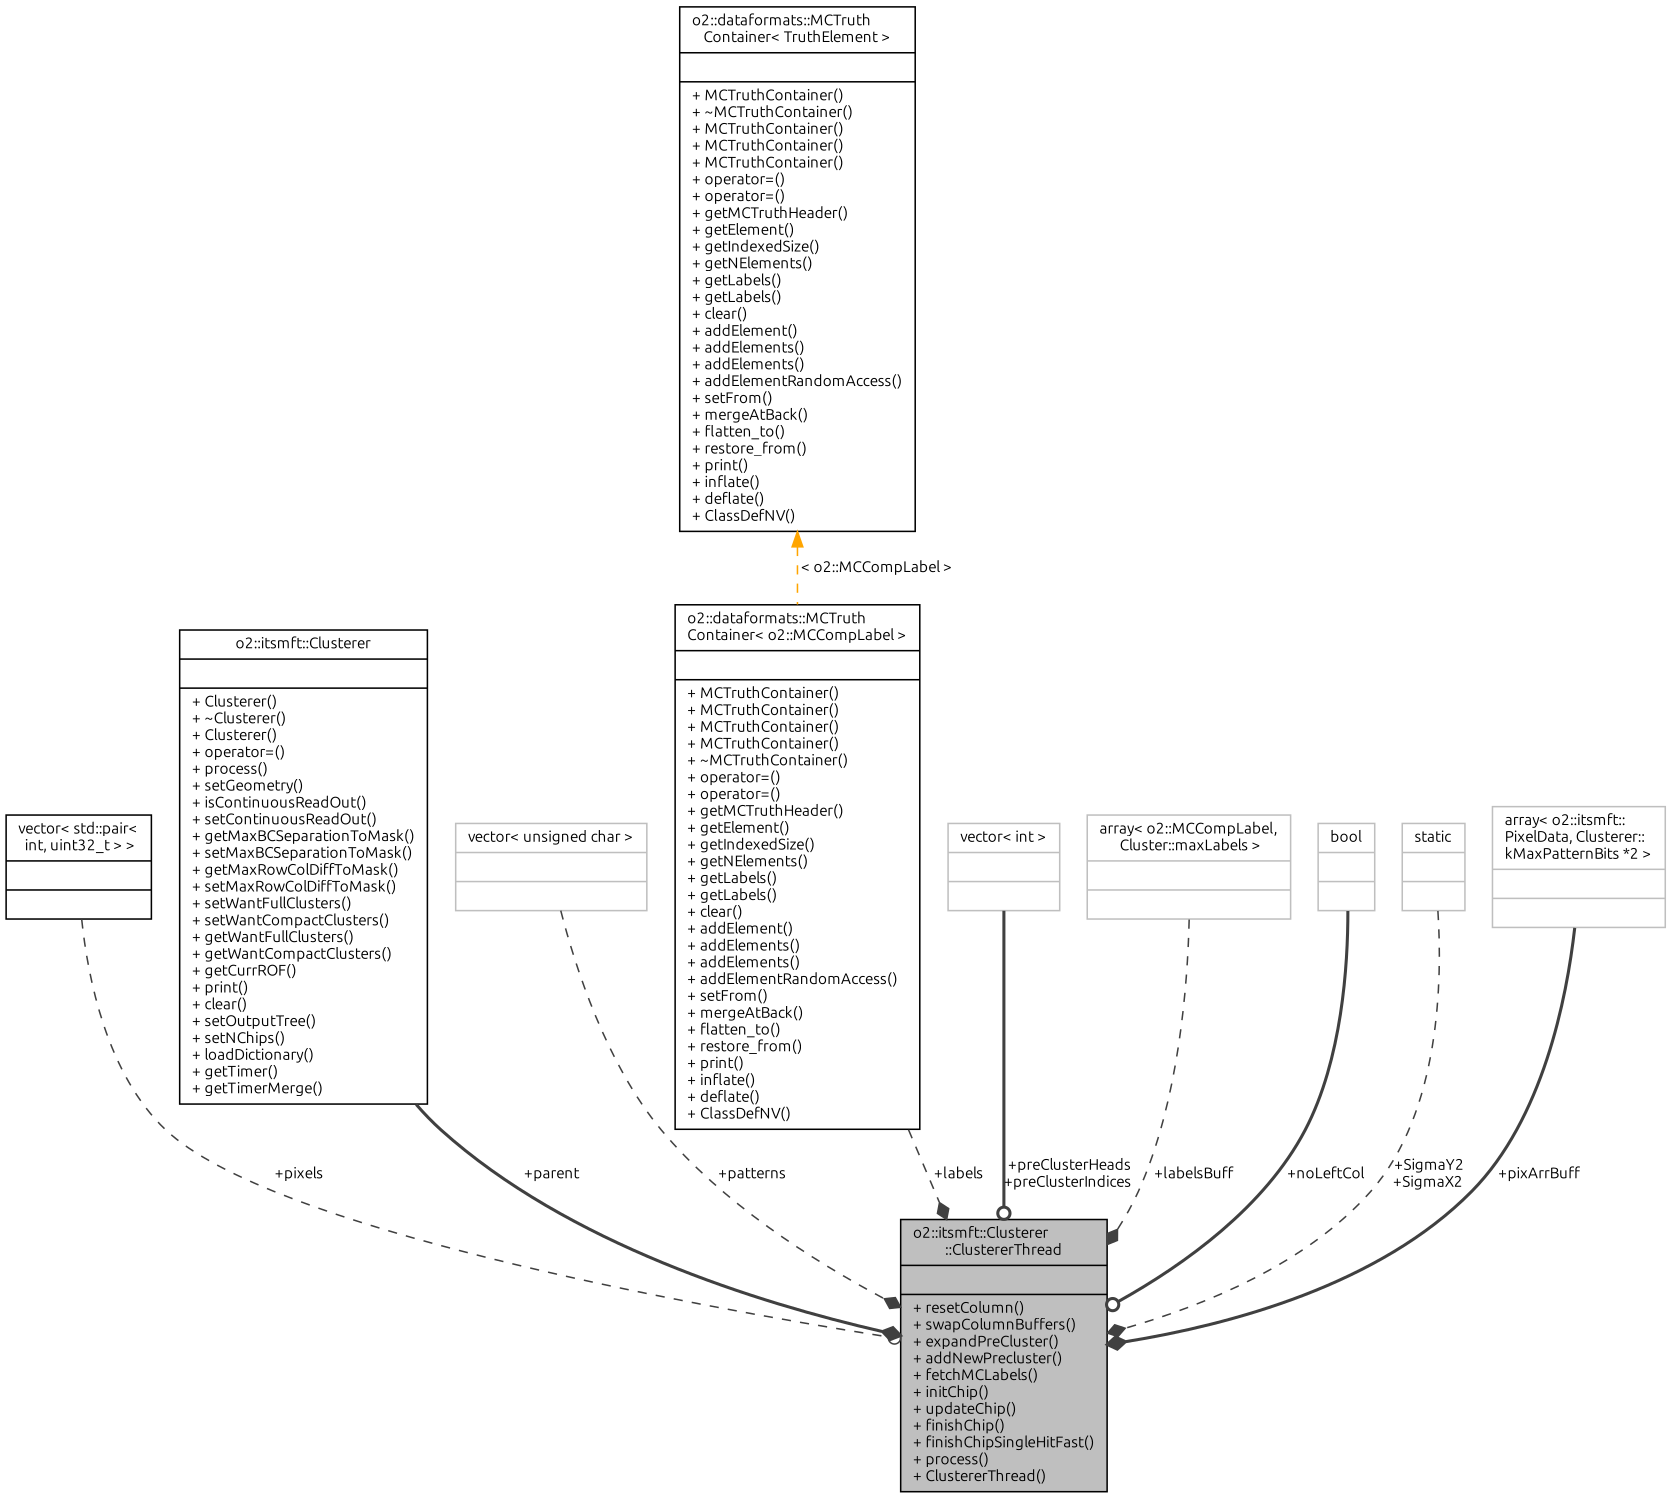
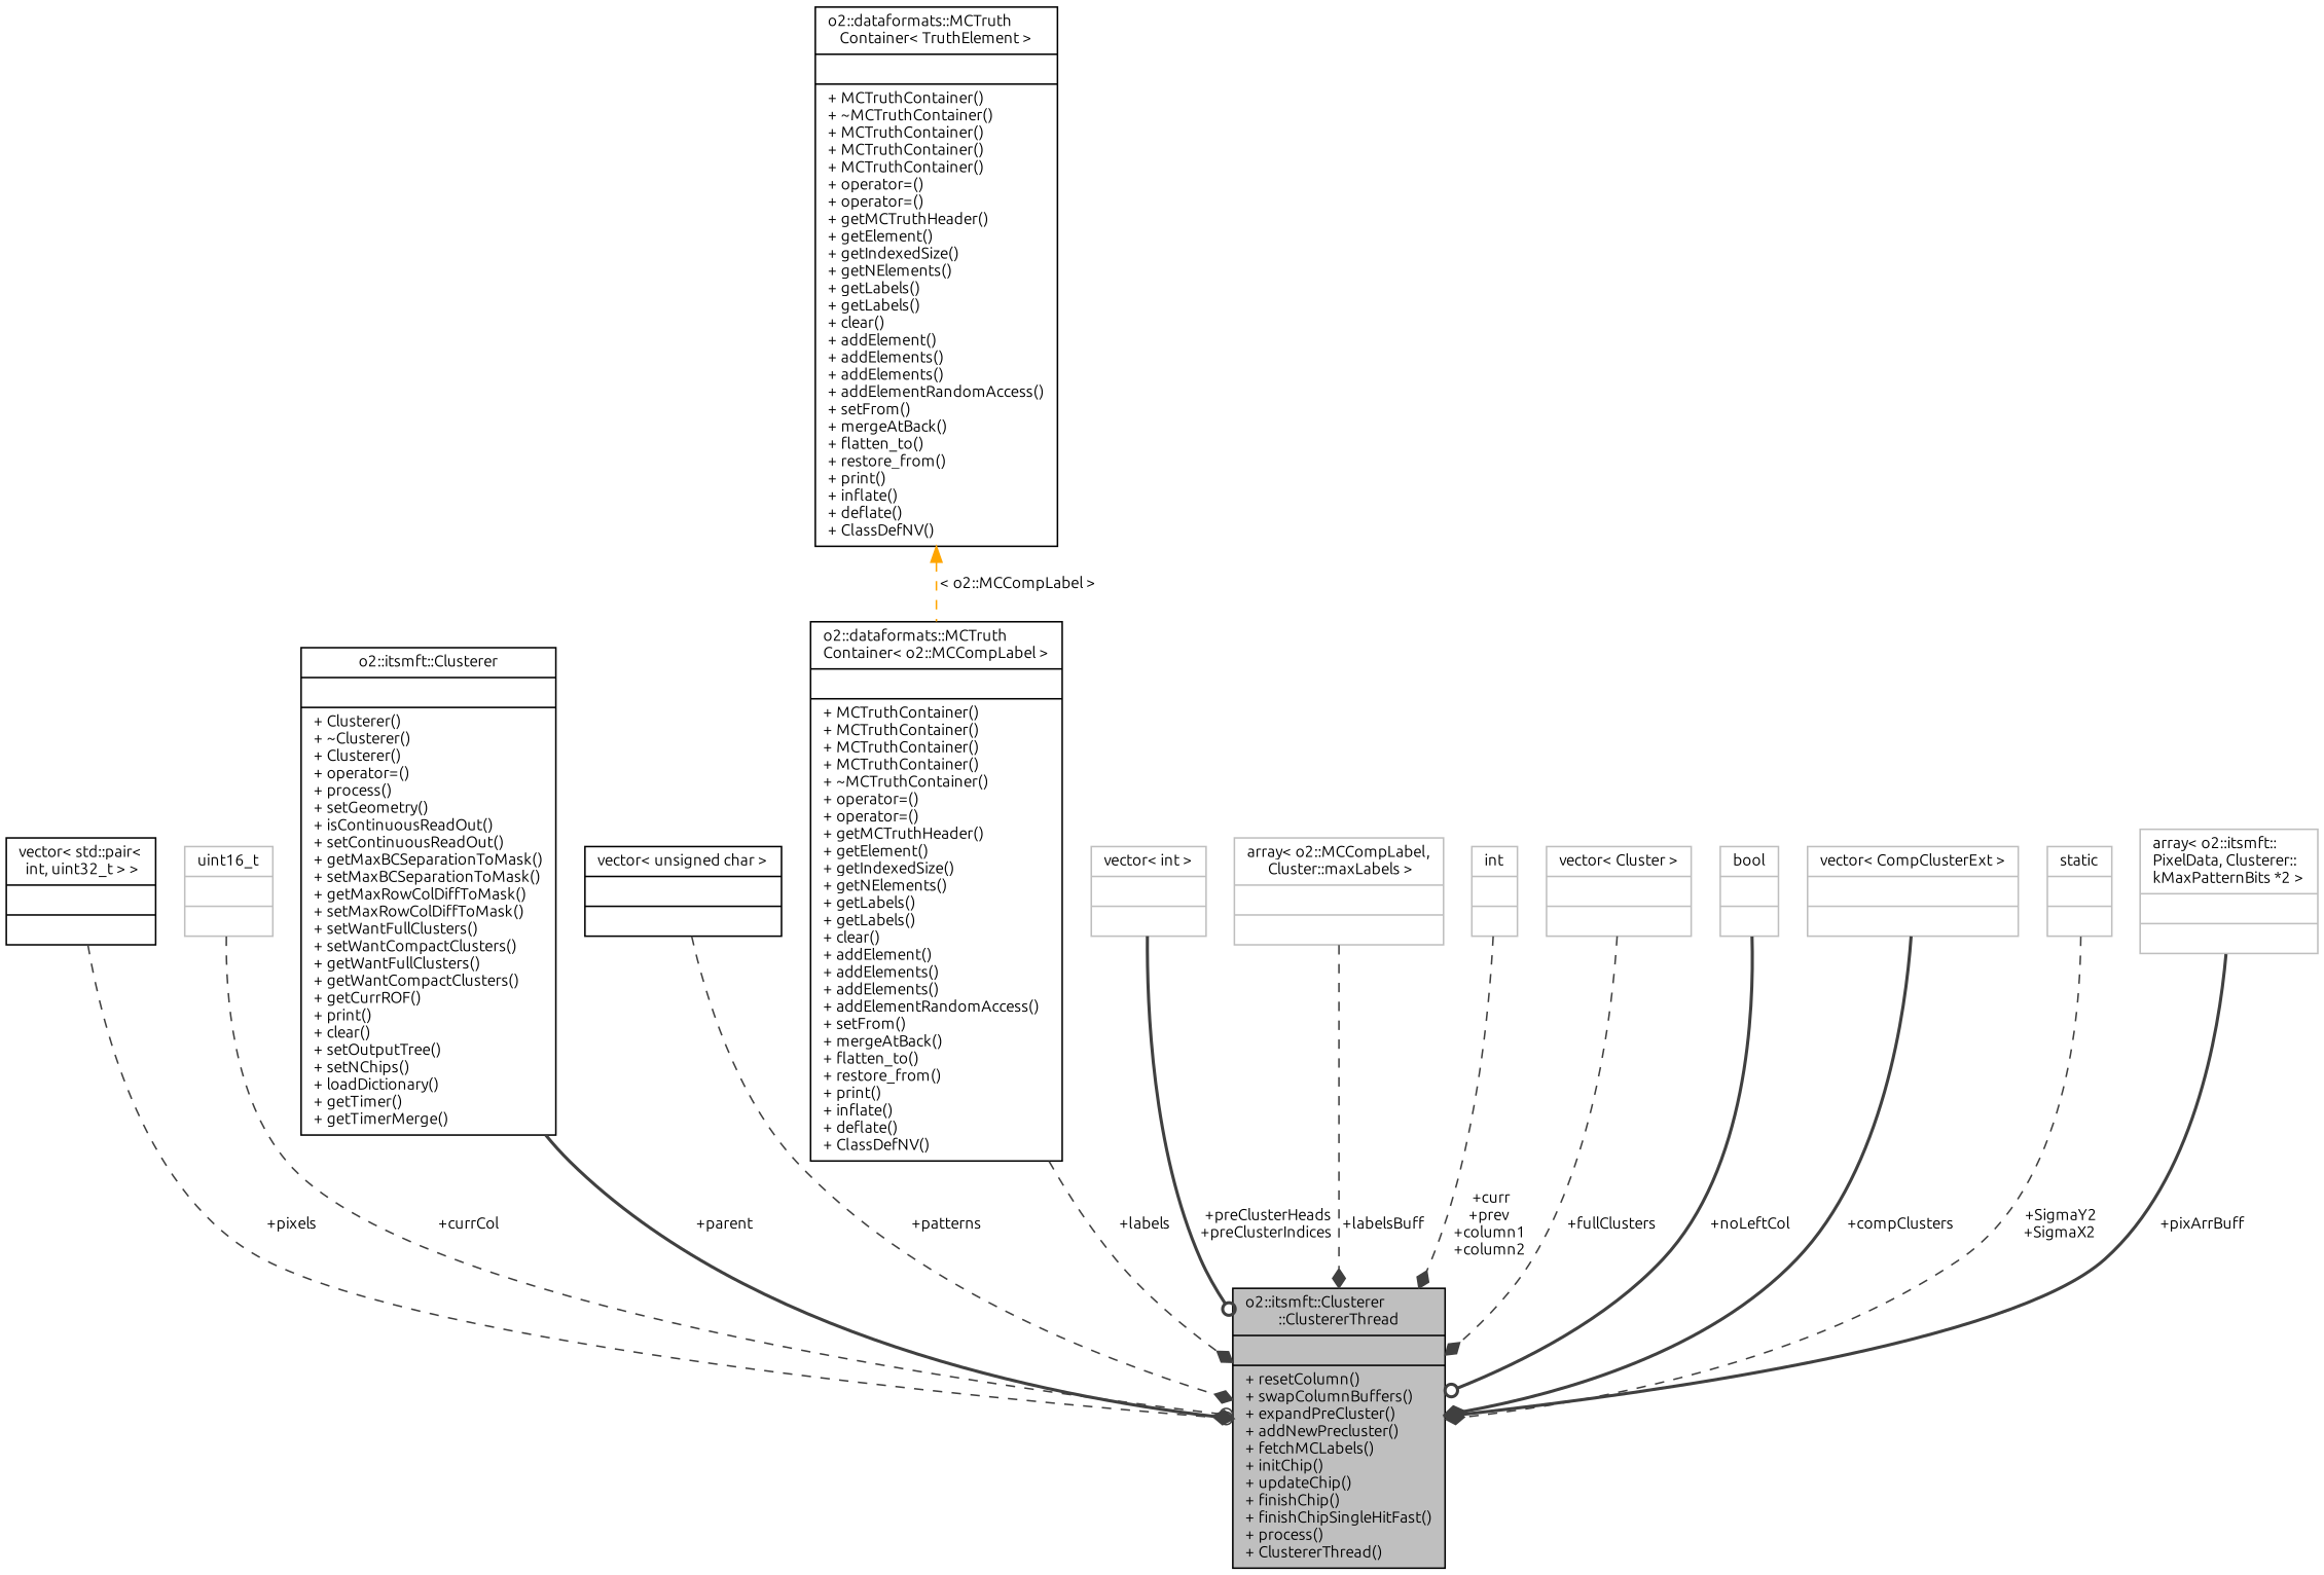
  digraph {
    fontname=Ubuntu
    node [color=grey75 fontname=Ubuntu fontsize=10 shape=record]
    edge [arrowhead=diamond color=grey25 fontname=Ubuntu fontsize=10 labelfontname=Helvetica labelfontsize=10 style=dashed]
    n1 [color=black fillcolor=grey75 fontcolor=black height=0.2 label="{o2::itsmft::Clusterer\l::ClustererThread\n||+ resetColumn()\l+ swapColumnBuffers()\l+ expandPreCluster()\l+ addNewPrecluster()\l+ fetchMCLabels()\l+ initChip()\l+ updateChip()\l+ finishChip()\l+ finishChipSingleHitFast()\l+ process()\l+ ClustererThread()\l}" style=filled width=0.4]
    n2 [color=black height=0.2 label="{vector\< std::pair\<\l int, uint32_t \> \>\n||}" width=0.4]
+   n3 [height=0.2 label="{uint16_t\n||}" width=0.4]
    n4 [color=black height=0.2 label="{o2::itsmft::Clusterer\n||+ Clusterer()\l+ ~Clusterer()\l+ Clusterer()\l+ operator=()\l+ process()\l+ setGeometry()\l+ isContinuousReadOut()\l+ setContinuousReadOut()\l+ getMaxBCSeparationToMask()\l+ setMaxBCSeparationToMask()\l+ getMaxRowColDiffToMask()\l+ setMaxRowColDiffToMask()\l+ setWantFullClusters()\l+ setWantCompactClusters()\l+ getWantFullClusters()\l+ getWantCompactClusters()\l+ getCurrROF()\l+ print()\l+ clear()\l+ setOutputTree()\l+ setNChips()\l+ loadDictionary()\l+ getTimer()\l+ getTimerMerge()\l}" width=0.4]
-   n5 [height=0.2 label="{vector\< unsigned char \>\n||}" width=0.4]
+   n5 [color=black height=0.2 label="{vector\< unsigned char \>\n||}" width=0.4]
    n6 [color=black height=0.2 label="{o2::dataformats::MCTruth\lContainer\< o2::MCCompLabel \>\n||+ MCTruthContainer()\l+ MCTruthContainer()\l+ MCTruthContainer()\l+ MCTruthContainer()\l+ ~MCTruthContainer()\l+ operator=()\l+ operator=()\l+ getMCTruthHeader()\l+ getElement()\l+ getIndexedSize()\l+ getNElements()\l+ getLabels()\l+ getLabels()\l+ clear()\l+ addElement()\l+ addElements()\l+ addElements()\l+ addElementRandomAccess()\l+ setFrom()\l+ mergeAtBack()\l+ flatten_to()\l+ restore_from()\l+ print()\l+ inflate()\l+ deflate()\l+ ClassDefNV()\l}" width=0.4]
    n7 [color=black height=0.2 label="{o2::dataformats::MCTruth\lContainer\< TruthElement \>\n||+ MCTruthContainer()\l+ ~MCTruthContainer()\l+ MCTruthContainer()\l+ MCTruthContainer()\l+ MCTruthContainer()\l+ operator=()\l+ operator=()\l+ getMCTruthHeader()\l+ getElement()\l+ getIndexedSize()\l+ getNElements()\l+ getLabels()\l+ getLabels()\l+ clear()\l+ addElement()\l+ addElements()\l+ addElements()\l+ addElementRandomAccess()\l+ setFrom()\l+ mergeAtBack()\l+ flatten_to()\l+ restore_from()\l+ print()\l+ inflate()\l+ deflate()\l+ ClassDefNV()\l}" width=0.4]
    n8 [height=0.2 label="{vector\< int \>\n||}" width=0.4]
    n9 [height=0.2 label="{array\< o2::MCCompLabel,\l Cluster::maxLabels \>\n||}" width=0.4]
+   n10 [height=0.2 label="{int\n||}" width=0.4]
+   n11 [height=0.2 label="{vector\< Cluster \>\n||}" width=0.4]
    n12 [height=0.2 label="{bool\n||}" width=0.4]
+   n13 [height=0.2 label="{vector\< CompClusterExt \>\n||}" width=0.4]
    n14 [height=0.2 label="{static\n||}" width=0.4]
    n15 [height=0.2 label="{array\< o2::itsmft::\lPixelData, Clusterer::\lkMaxPatternBits *2 \>\n||}" width=0.4]
    n2 -> n1 [arrowhead=odot label=" +pixels"]
+   n3 -> n1 [arrowhead=odot label=" +currCol"]
    n4 -> n1 [label=" +parent" style=bold]
    n5 -> n1 [label=" +patterns"]
    n6 -> n1 [label=" +labels"]
    n7 -> n6 [color=orange dir=back label=" \< o2::MCCompLabel \>" arrowhead=""]
    n8 -> n1 [arrowhead=odot label=" +preClusterHeads\n+preClusterIndices" style=bold]
    n9 -> n1 [label=" +labelsBuff"]
+   n10 -> n1 [label=" +curr\n+prev\n+column1\n+column2"]
+   n11 -> n1 [label=" +fullClusters"]
    n12 -> n1 [arrowhead=odot label=" +noLeftCol" style=bold]
+   n13 -> n1 [label=" +compClusters" style=bold]
    n14 -> n1 [label=" +SigmaY2\n+SigmaX2"]
    n15 -> n1 [label=" +pixArrBuff" style=bold]
  }
